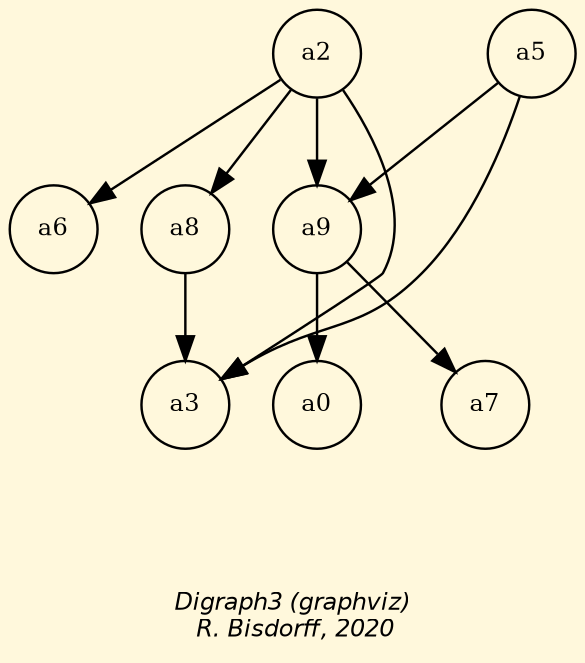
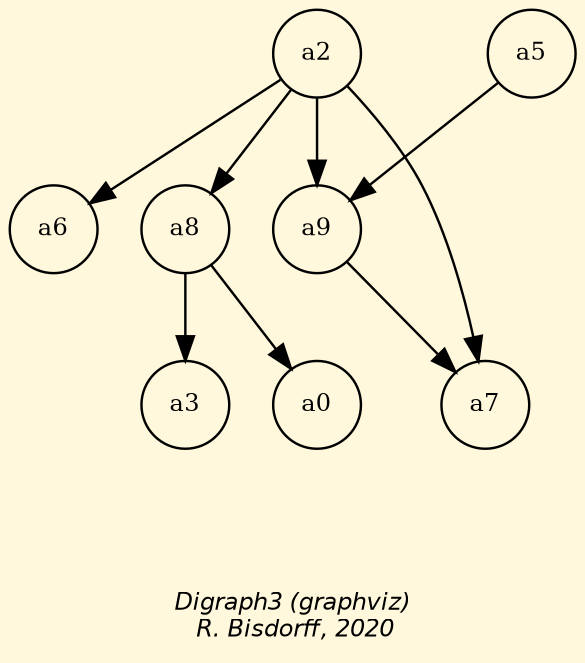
  digraph {
    bgcolor=cornsilk
    fontname="Helvetica-Oblique"
    fontsize=10
    label="\nDigraph3 (graphviz)\n R. Bisdorff, 2020"
    ordering=out
    node [fontsize=10 shape=circle]
    edge [color=black style="setlinewidth(1)"]
    n1 [label=a2]
    n2 [label=a5]
    n3 [label=a6]
    n4 [label=a8]
    n5 [label=a9]
    n6 [label=a3]
    n7 [label=a0]
    n8 [label=a7]
    subgraph sub_1 {
      rank=0
      n1
      n2
    }
    subgraph sub_2 {
      rank=1
      n3
      n4
      n5
    }
    subgraph sub_3 {
      rank=2
      n6
      n7
      n8
    }
    n1 -> n3
    n1 -> n4
    n1 -> n5
-   n1 -> n6
+   n1 -> n8
    n2 -> n5
-   n2 -> n6
    n4 -> n6
-   n5 -> n7
+   n4 -> n7
    n5 -> n8
  }
